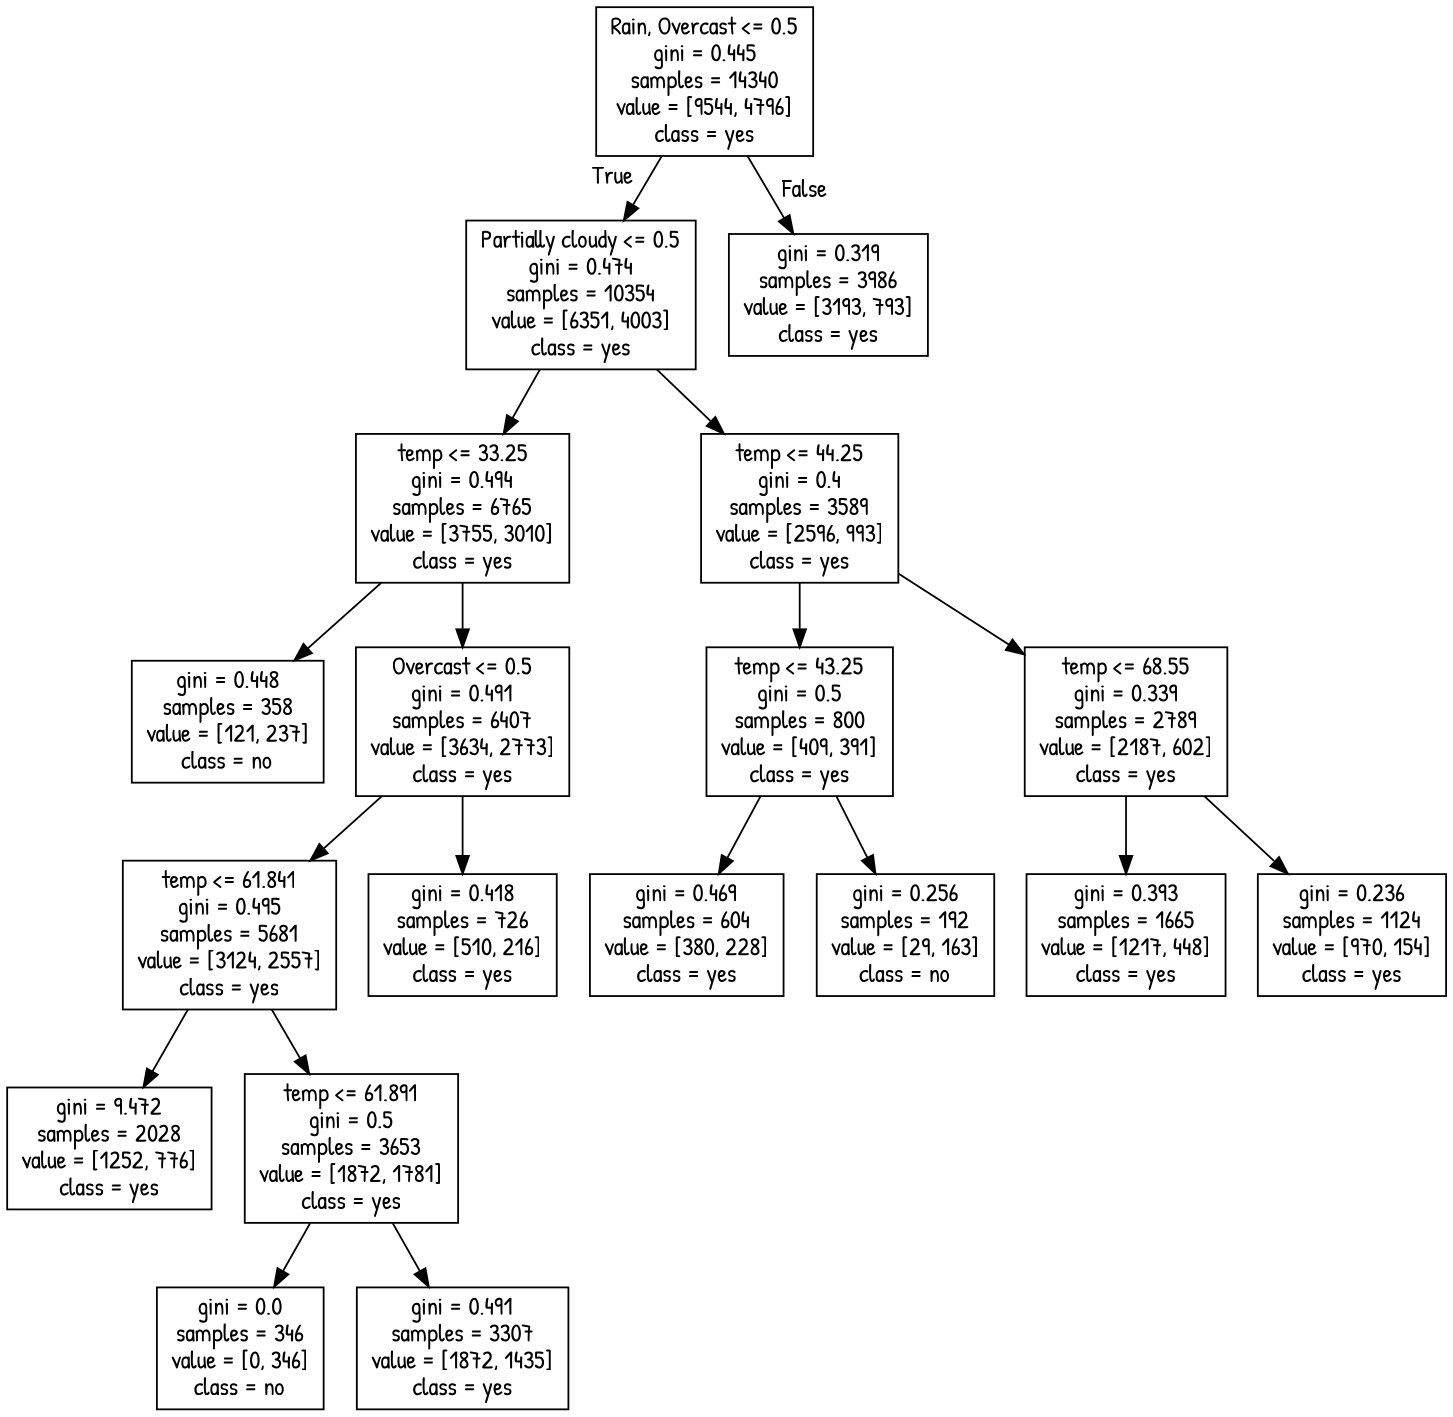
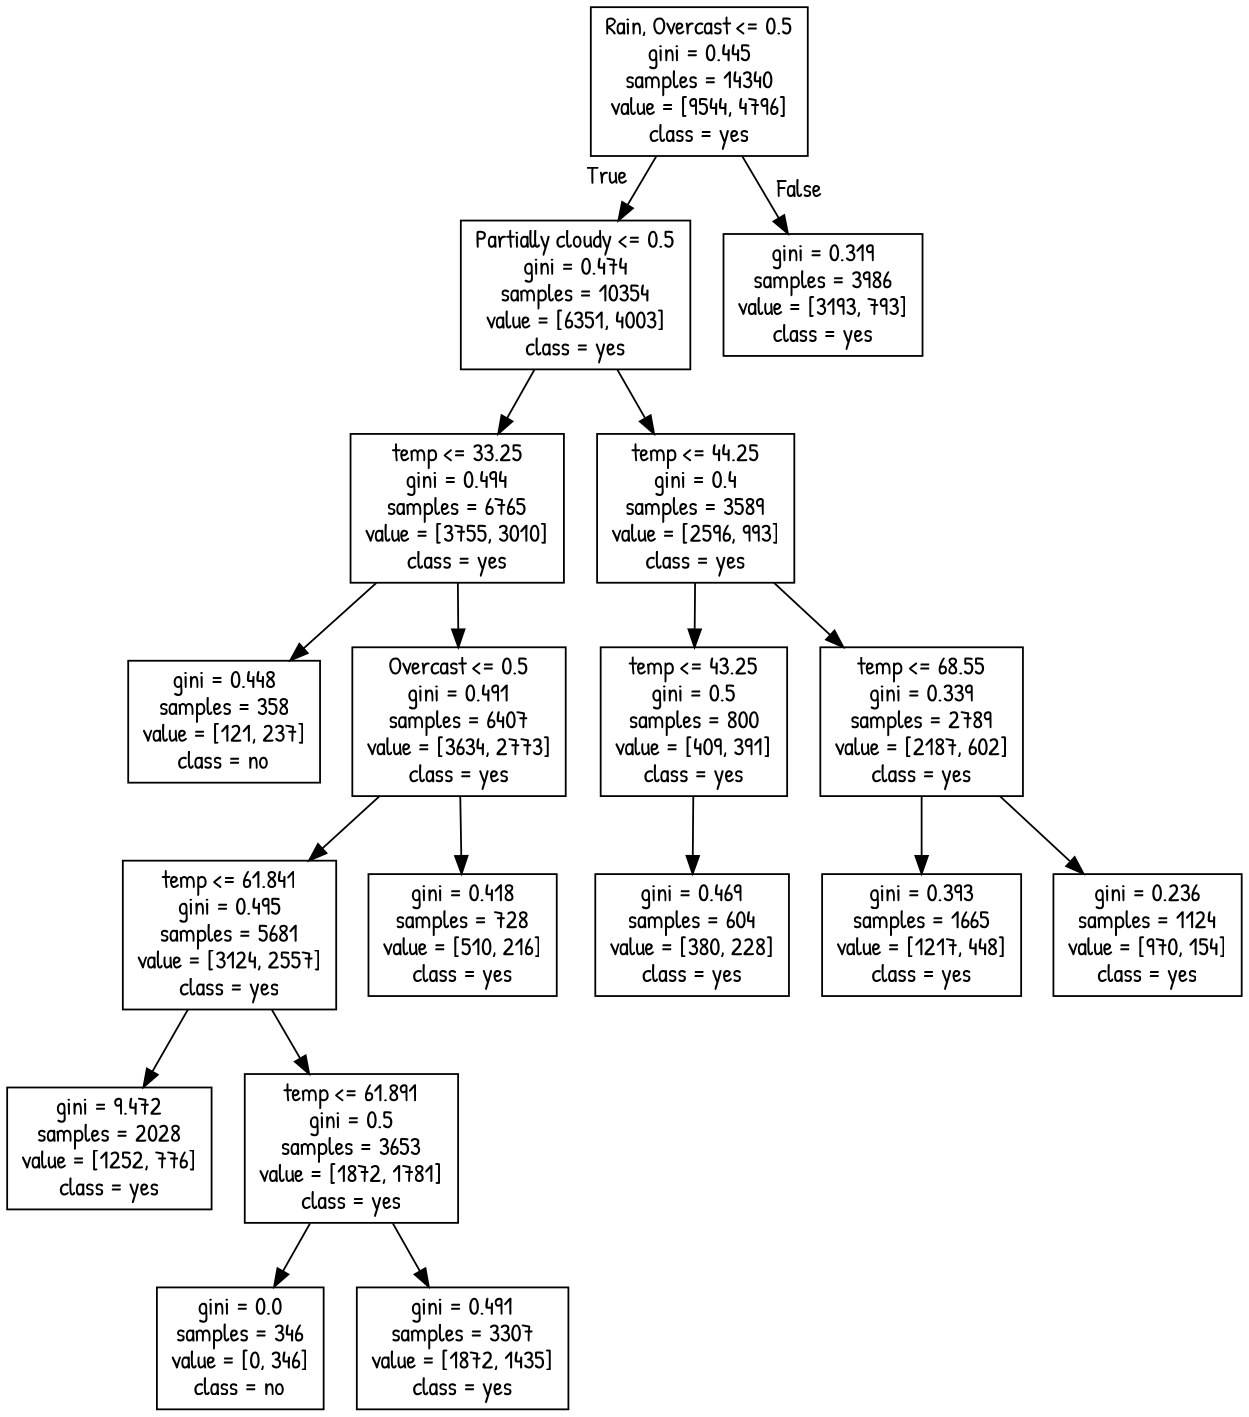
  digraph {
    fontname="Patrick Hand"
    node [fontname="Patrick Hand" shape=box]
    edge [fontname="Patrick Hand"]
    n1 [label="Rain, Overcast <= 0.5\ngini = 0.445\nsamples = 14340\nvalue = [9544, 4796]\nclass = yes"]
    n2 [label="Partially cloudy <= 0.5\ngini = 0.474\nsamples = 10354\nvalue = [6351, 4003]\nclass = yes"]
    n3 [label="gini = 0.319\nsamples = 3986\nvalue = [3193, 793]\nclass = yes"]
    n4 [label="temp <= 33.25\ngini = 0.494\nsamples = 6765\nvalue = [3755, 3010]\nclass = yes"]
    n5 [label="temp <= 44.25\ngini = 0.4\nsamples = 3589\nvalue = [2596, 993]\nclass = yes"]
    n6 [label="gini = 0.448\nsamples = 358\nvalue = [121, 237]\nclass = no"]
    n7 [label="Overcast <= 0.5\ngini = 0.491\nsamples = 6407\nvalue = [3634, 2773]\nclass = yes"]
    n8 [label="temp <= 43.25\ngini = 0.5\nsamples = 800\nvalue = [409, 391]\nclass = yes"]
    n9 [label="temp <= 68.55\ngini = 0.339\nsamples = 2789\nvalue = [2187, 602]\nclass = yes"]
    n10 [label="temp <= 61.841\ngini = 0.495\nsamples = 5681\nvalue = [3124, 2557]\nclass = yes"]
-   n11 [label="gini = 0.418\nsamples = 726\nvalue = [510, 216]\nclass = yes"]
+   n11 [label="gini = 0.418\nsamples = 728\nvalue = [510, 216]\nclass = yes"]
    n12 [label="gini = 9.472\nsamples = 2028\nvalue = [1252, 776]\nclass = yes"]
    n13 [label="temp <= 61.891\ngini = 0.5\nsamples = 3653\nvalue = [1872, 1781]\nclass = yes"]
    n14 [label="gini = 0.0\nsamples = 346\nvalue = [0, 346]\nclass = no"]
    n15 [label="gini = 0.491\nsamples = 3307\nvalue = [1872, 1435]\nclass = yes"]
    n16 [label="gini = 0.469\nsamples = 604\nvalue = [380, 228]\nclass = yes"]
-   n17 [label="gini = 0.256\nsamples = 192\nvalue = [29, 163]\nclass = no"]
    n18 [label="gini = 0.393\nsamples = 1665\nvalue = [1217, 448]\nclass = yes"]
    n19 [label="gini = 0.236\nsamples = 1124\nvalue = [970, 154]\nclass = yes"]
    n1 -> n2 [headlabel=True labelangle=45 labeldistance=2.5]
    n1 -> n3 [headlabel=False labelangle=-45 labeldistance=2.5]
    n2 -> n4
    n2 -> n5
    n4 -> n6
    n4 -> n7
    n5 -> n8
    n5 -> n9
    n7 -> n10
    n7 -> n11
    n8 -> n16
-   n8 -> n17
    n9 -> n18
    n9 -> n19
    n10 -> n12
    n10 -> n13
    n13 -> n14
    n13 -> n15
  }
